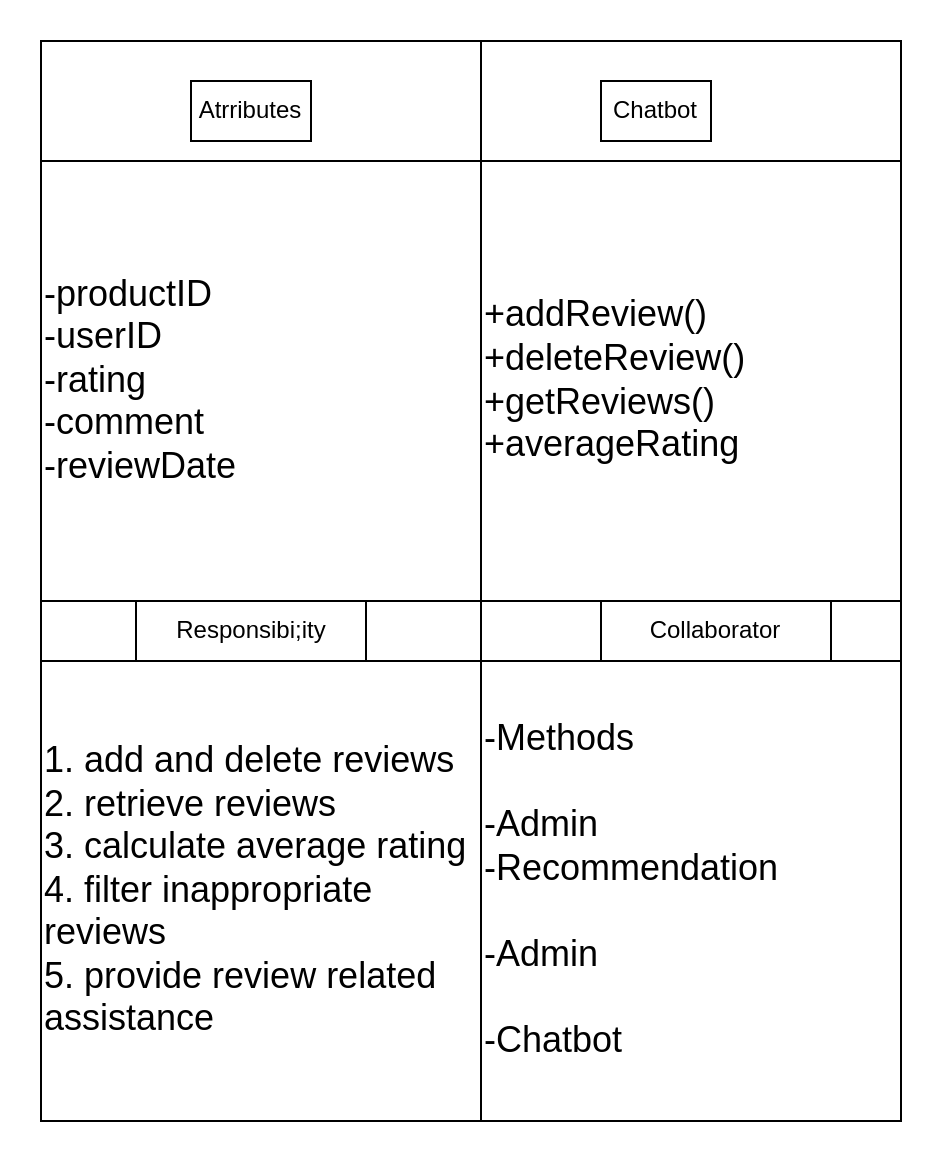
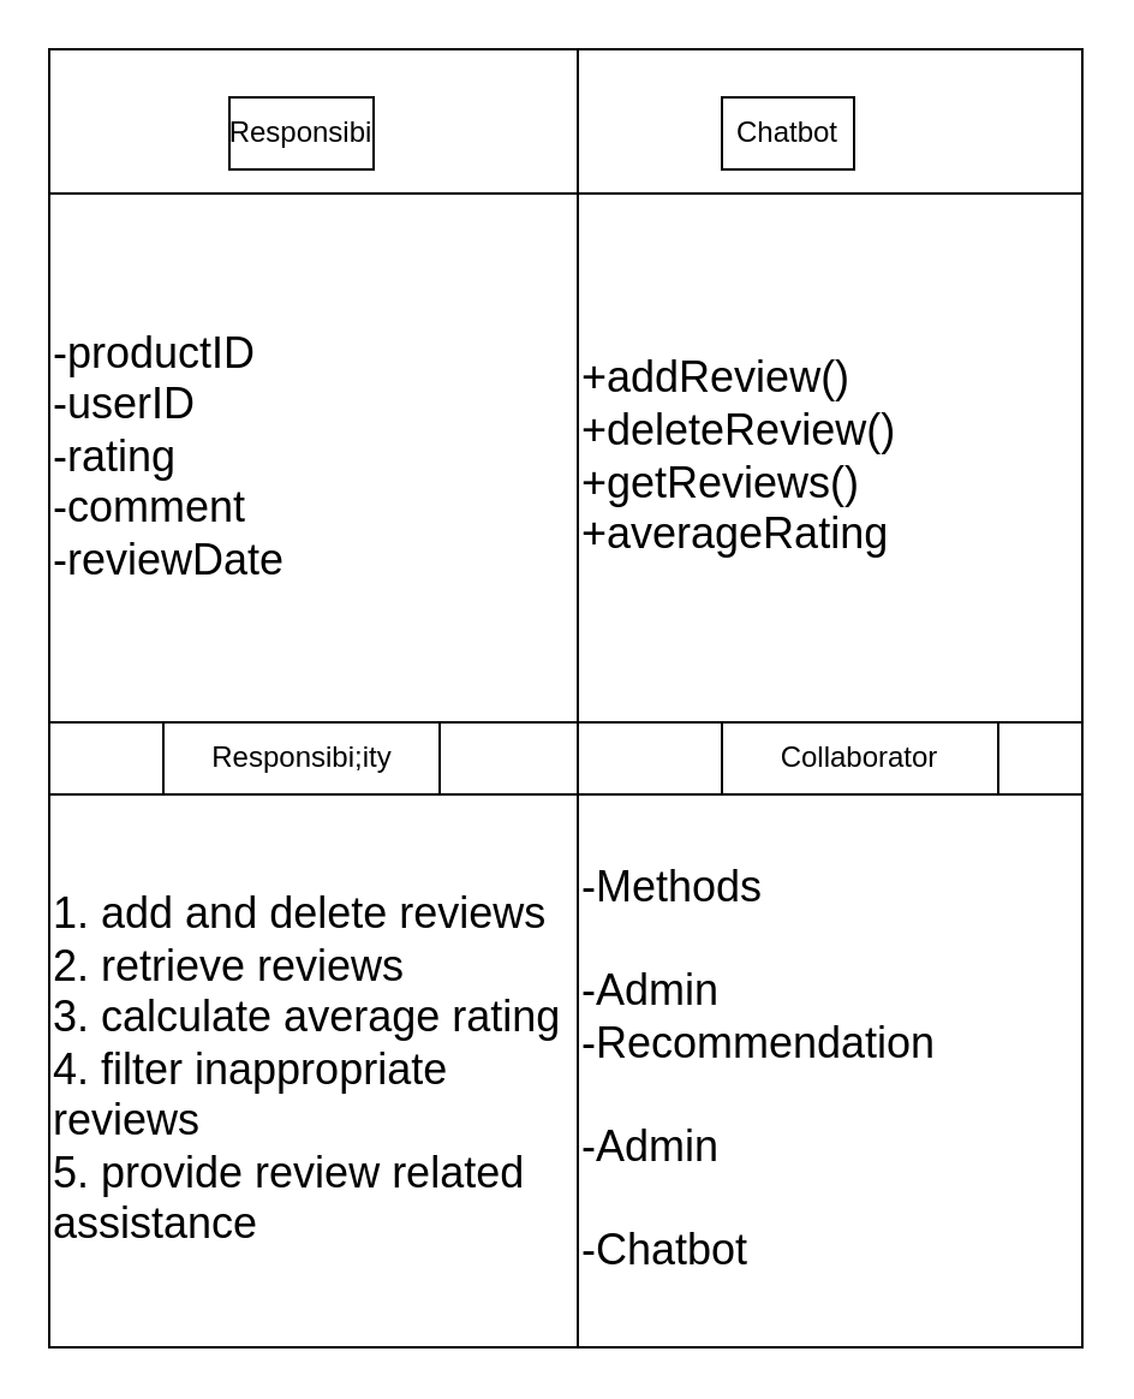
  <mxCell id="0" />
  <mxCell id="1" parent="0" />
  <mxCell id="2" value="" style="shape=internalStorage;whiteSpace=wrap;html=1;backgroundOutline=1;dx=220;dy=60;fillColor=none;strokeColor=#000000;fontColor=#000000;" parent="1" vertex="1"><mxGeometry x="20" y="20" width="430" height="540" as="geometry" /></mxCell>
- <mxCell id="3" value="Atrributes" style="text;html=1;strokeColor=#000000;fillColor=none;align=center;verticalAlign=middle;whiteSpace=wrap;rounded=0;fontColor=#000000;" parent="1" vertex="1"><mxGeometry x="95" y="40" width="60" height="30" as="geometry" /></mxCell>
+ <mxCell id="3" value="Responsibi" style="text;html=1;strokeColor=#000000;fillColor=none;align=center;verticalAlign=middle;whiteSpace=wrap;rounded=0;fontColor=#000000;" parent="1" vertex="1"><mxGeometry x="95" y="40" width="60" height="30" as="geometry" /></mxCell>
  <mxCell id="4" value="Chatbot" style="text;html=1;strokeColor=#000000;fillColor=none;align=center;verticalAlign=middle;whiteSpace=wrap;rounded=0;fontColor=#000000;" parent="1" vertex="1"><mxGeometry x="300" y="40" width="55" height="30" as="geometry" /></mxCell>
  <mxCell id="5" value="" style="endArrow=none;html=1;fillColor=none;strokeColor=#000000;fontColor=#000000;" parent="1" target="2" edge="1"><mxGeometry width="50" height="50" relative="1" as="geometry"><mxPoint x="20" y="300" as="sourcePoint" /><mxPoint x="70" y="250" as="targetPoint" /><Array as="points"><mxPoint x="450" y="300" /></Array></mxGeometry></mxCell>
  <mxCell id="6" value="" style="endArrow=none;html=1;fillColor=none;strokeColor=#000000;fontColor=#000000;" parent="1" edge="1"><mxGeometry width="50" height="50" relative="1" as="geometry"><mxPoint x="20" y="330" as="sourcePoint" /><mxPoint x="450" y="330" as="targetPoint" /><Array as="points"><mxPoint x="450" y="330" /></Array></mxGeometry></mxCell>
  <mxCell id="7" value="Responsibi;ity" style="text;html=1;strokeColor=#000000;fillColor=none;align=center;verticalAlign=middle;whiteSpace=wrap;rounded=0;fontColor=#000000;" parent="1" vertex="1"><mxGeometry x="67.5" y="300" width="115" height="30" as="geometry" /></mxCell>
  <mxCell id="8" value="Collaborator" style="text;html=1;strokeColor=#000000;fillColor=none;align=center;verticalAlign=middle;whiteSpace=wrap;rounded=0;fontColor=#000000;" parent="1" vertex="1"><mxGeometry x="300" y="300" width="115" height="30" as="geometry" /></mxCell>
  <mxCell id="9" value="&lt;font style=&quot;font-size: 18px;&quot;&gt;-productID&lt;br&gt;-userID&lt;br&gt;-rating&lt;br&gt;-comment&lt;br&gt;-reviewDate&lt;br&gt;&lt;/font&gt;" style="text;html=1;strokeColor=#000000;fillColor=none;align=left;verticalAlign=middle;whiteSpace=wrap;rounded=0;fontColor=#000000;" parent="1" vertex="1"><mxGeometry x="20" y="80" width="220" height="220" as="geometry" /></mxCell>
  <mxCell id="10" value="&lt;span style=&quot;font-size: 18px;&quot;&gt;+addReview()&lt;br&gt;+deleteReview()&lt;br&gt;+getReviews()&lt;br&gt;+averageRating&lt;br&gt;&lt;/span&gt;" style="text;html=1;strokeColor=#000000;fillColor=none;align=left;verticalAlign=middle;whiteSpace=wrap;rounded=0;fontColor=#000000;" parent="1" vertex="1"><mxGeometry x="240" y="80" width="210" height="220" as="geometry" /></mxCell>
  <mxCell id="11" value="&lt;span style=&quot;font-size: 18px;&quot;&gt;1. add and delete reviews&lt;/span&gt;&lt;br style=&quot;font-size: 18px;&quot;&gt;&lt;span style=&quot;font-size: 18px;&quot;&gt;2. retrieve reviews&lt;/span&gt;&lt;br style=&quot;font-size: 18px;&quot;&gt;&lt;span style=&quot;font-size: 18px;&quot;&gt;3. calculate average rating&lt;/span&gt;&lt;br style=&quot;font-size: 18px;&quot;&gt;&lt;span style=&quot;font-size: 18px;&quot;&gt;4. filter inappropriate reviews&lt;/span&gt;&lt;br style=&quot;font-size: 18px;&quot;&gt;&lt;span style=&quot;font-size: 18px;&quot;&gt;5. provide review related assistance&lt;/span&gt;&lt;span style=&quot;font-size: 18px;&quot;&gt;&lt;br&gt;&lt;/span&gt;" style="text;html=1;strokeColor=#000000;fillColor=none;align=left;verticalAlign=middle;whiteSpace=wrap;rounded=0;fontColor=#000000;" parent="1" vertex="1"><mxGeometry x="20" y="330" width="220" height="230" as="geometry" /></mxCell>
  <mxCell id="12" value="&lt;font style=&quot;font-size: 18px;&quot;&gt;-Methods&lt;br&gt;&lt;br&gt;-Admin&lt;br&gt;-Recommendation&lt;br&gt;&lt;br&gt;-Admin&lt;br&gt;&lt;br&gt;-Chatbot&lt;br&gt;&lt;/font&gt;" style="text;html=1;strokeColor=#000000;fillColor=none;align=left;verticalAlign=middle;whiteSpace=wrap;rounded=0;fontColor=#000000;" parent="1" vertex="1"><mxGeometry x="240" y="330" width="210" height="230" as="geometry" /></mxCell>
